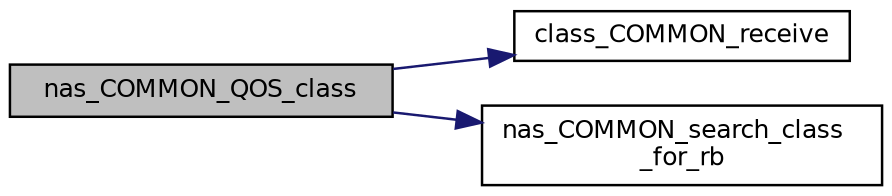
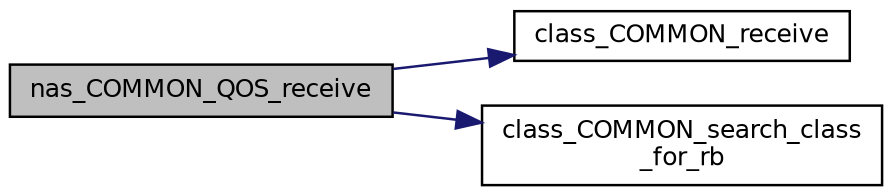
  digraph {
    rankdir=LR
    node [color=black fillcolor=white fontname=Helvetica fontsize=10 shape=record style=filled]
    edge [color=midnightblue fontname=Helvetica fontsize=10 labelfontname=Helvetica labelfontsize=10 style=solid]
-   n1 [fillcolor=grey75 fontcolor=black height=0.2 label=nas_COMMON_QOS_class width=0.4]
+   n1 [fillcolor=grey75 fontcolor=black height=0.2 label=nas_COMMON_QOS_receive width=0.4]
    n2 [height=0.2 label=class_COMMON_receive width=0.4]
-   n3 [height=0.2 label="nas_COMMON_search_class\l_for_rb" width=0.4]
+   n3 [height=0.2 label="class_COMMON_search_class\l_for_rb" width=0.4]
    n1 -> n2
    n1 -> n3
  }
